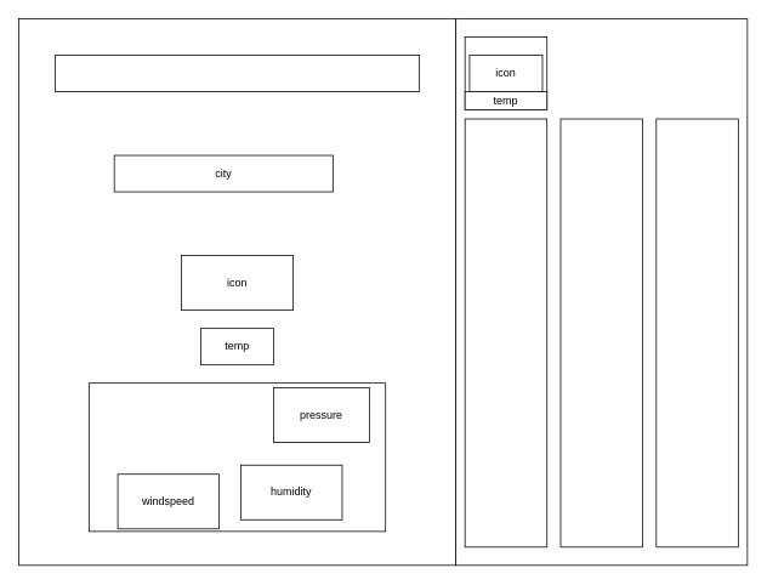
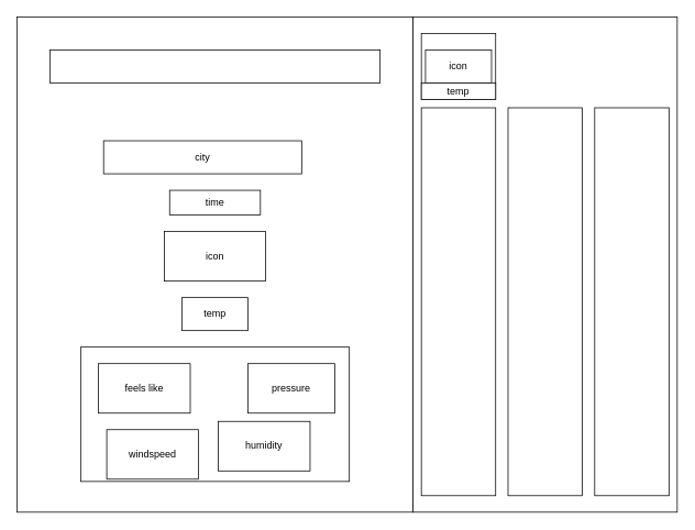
  <mxCell id="0" />
  <mxCell id="1" parent="0" />
  <mxCell id="2" value="" style="rounded=0;whiteSpace=wrap;html=1;" vertex="1" parent="1"><mxGeometry x="20" y="20" width="480" height="600" as="geometry" /></mxCell>
  <mxCell id="3" value="" style="rounded=0;whiteSpace=wrap;html=1;" vertex="1" parent="1"><mxGeometry x="500" y="20" width="320" height="600" as="geometry" /></mxCell>
  <mxCell id="4" value="" style="rounded=0;whiteSpace=wrap;html=1;" vertex="1" parent="1"><mxGeometry x="60" y="60" width="400" height="40" as="geometry" /></mxCell>
  <mxCell id="5" value="icon" style="rounded=0;whiteSpace=wrap;html=1;" vertex="1" parent="1"><mxGeometry x="198.84" y="280" width="122.31" height="60" as="geometry" /></mxCell>
  <mxCell id="6" value="city" style="rounded=0;whiteSpace=wrap;html=1;" vertex="1" parent="1"><mxGeometry x="125" y="170" width="240" height="40" as="geometry" /></mxCell>
+ <mxCell id="7" value="time" style="rounded=0;whiteSpace=wrap;html=1;" vertex="1" parent="1"><mxGeometry x="205" y="230" width="110" height="30" as="geometry" /></mxCell>
  <mxCell id="8" value="temp" style="rounded=0;whiteSpace=wrap;html=1;" vertex="1" parent="1"><mxGeometry x="220" y="360" width="80" height="40" as="geometry" /></mxCell>
  <mxCell id="9" value="" style="rounded=0;whiteSpace=wrap;html=1;" vertex="1" parent="1"><mxGeometry x="97.21" y="420" width="325.57" height="162.78" as="geometry" /></mxCell>
- <mxCell id="11" value="pressure" style="rounded=0;whiteSpace=wrap;html=1;" vertex="1" parent="1"><mxGeometry x="300" y="425" width="105" height="60" as="geometry" /></mxCell>
+ <mxCell id="10" value="feels like" style="rounded=0;whiteSpace=wrap;html=1;" vertex="1" parent="1"><mxGeometry x="118.84" y="440" width="111.16" height="60" as="geometry" /></mxCell>
+ <mxCell id="11" value="pressure" style="rounded=0;whiteSpace=wrap;html=1;" vertex="1" parent="1"><mxGeometry x="300" y="440" width="105" height="60" as="geometry" /></mxCell>
  <mxCell id="12" value="humidity" style="rounded=0;whiteSpace=wrap;html=1;" vertex="1" parent="1"><mxGeometry x="264" y="510" width="111.16" height="60" as="geometry" /></mxCell>
  <mxCell id="13" value="windspeed" style="rounded=0;whiteSpace=wrap;html=1;" vertex="1" parent="1"><mxGeometry x="128.84" y="520" width="111.16" height="60" as="geometry" /></mxCell>
  <mxCell id="14" value="" style="rounded=0;whiteSpace=wrap;html=1;" vertex="1" parent="1"><mxGeometry x="510" y="130" width="90" height="470" as="geometry" /></mxCell>
  <mxCell id="15" value="" style="rounded=0;whiteSpace=wrap;html=1;" vertex="1" parent="1"><mxGeometry x="615" y="130" width="90" height="470" as="geometry" /></mxCell>
  <mxCell id="16" value="" style="rounded=0;whiteSpace=wrap;html=1;" vertex="1" parent="1"><mxGeometry x="720" y="130" width="90" height="470" as="geometry" /></mxCell>
  <mxCell id="17" value="" style="rounded=0;whiteSpace=wrap;html=1;" vertex="1" parent="1"><mxGeometry x="510" y="40" width="90" height="80" as="geometry" /></mxCell>
  <mxCell id="18" value="icon" style="rounded=0;whiteSpace=wrap;html=1;" vertex="1" parent="1"><mxGeometry x="515" y="60" width="80" height="40" as="geometry" /></mxCell>
  <mxCell id="19" value="temp" style="rounded=0;whiteSpace=wrap;html=1;" vertex="1" parent="1"><mxGeometry x="510" y="100" width="90" height="20" as="geometry" /></mxCell>
